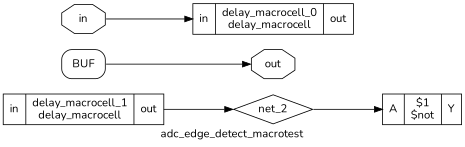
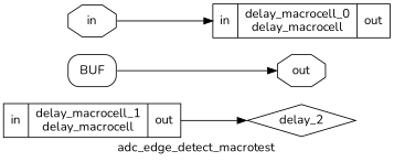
  digraph {
    fontname=Nunito
    label=adc_edge_detect_macrotest
    rankdir=LR
    remincross=true
    node [fontname=Nunito shape=record]
    edge [color=black fontname=Nunito headport=w tailport=e]
-   n1 [color=black fontcolor=black label=net_2 shape=diamond]
-   n2 [label="{{<p6> A}|$1\n$not|{<p7> Y}}"]
+   n1 [color=black fontcolor=black label=delay_2 shape=diamond]
    n3 [label="{{<p5> in}|delay_macrocell_1\ndelay_macrocell|{<p4> out}}"]
    n4 [color=black fontcolor=black label=out shape=octagon]
    n5 [color=black fontcolor=black label=in shape=octagon]
    n6 [label="{{<p5> in}|delay_macrocell_0\ndelay_macrocell|{<p4> out}}"]
    n7 [label=BUF shape=box style=rounded]
-   n1 -> n2 [headport="p6:w"]
    n3 -> n1 [tailport="p4:e"]
    n5 -> n6 [headport="p5:w"]
    n7 -> n4 [tailport="e:e"]
  }
